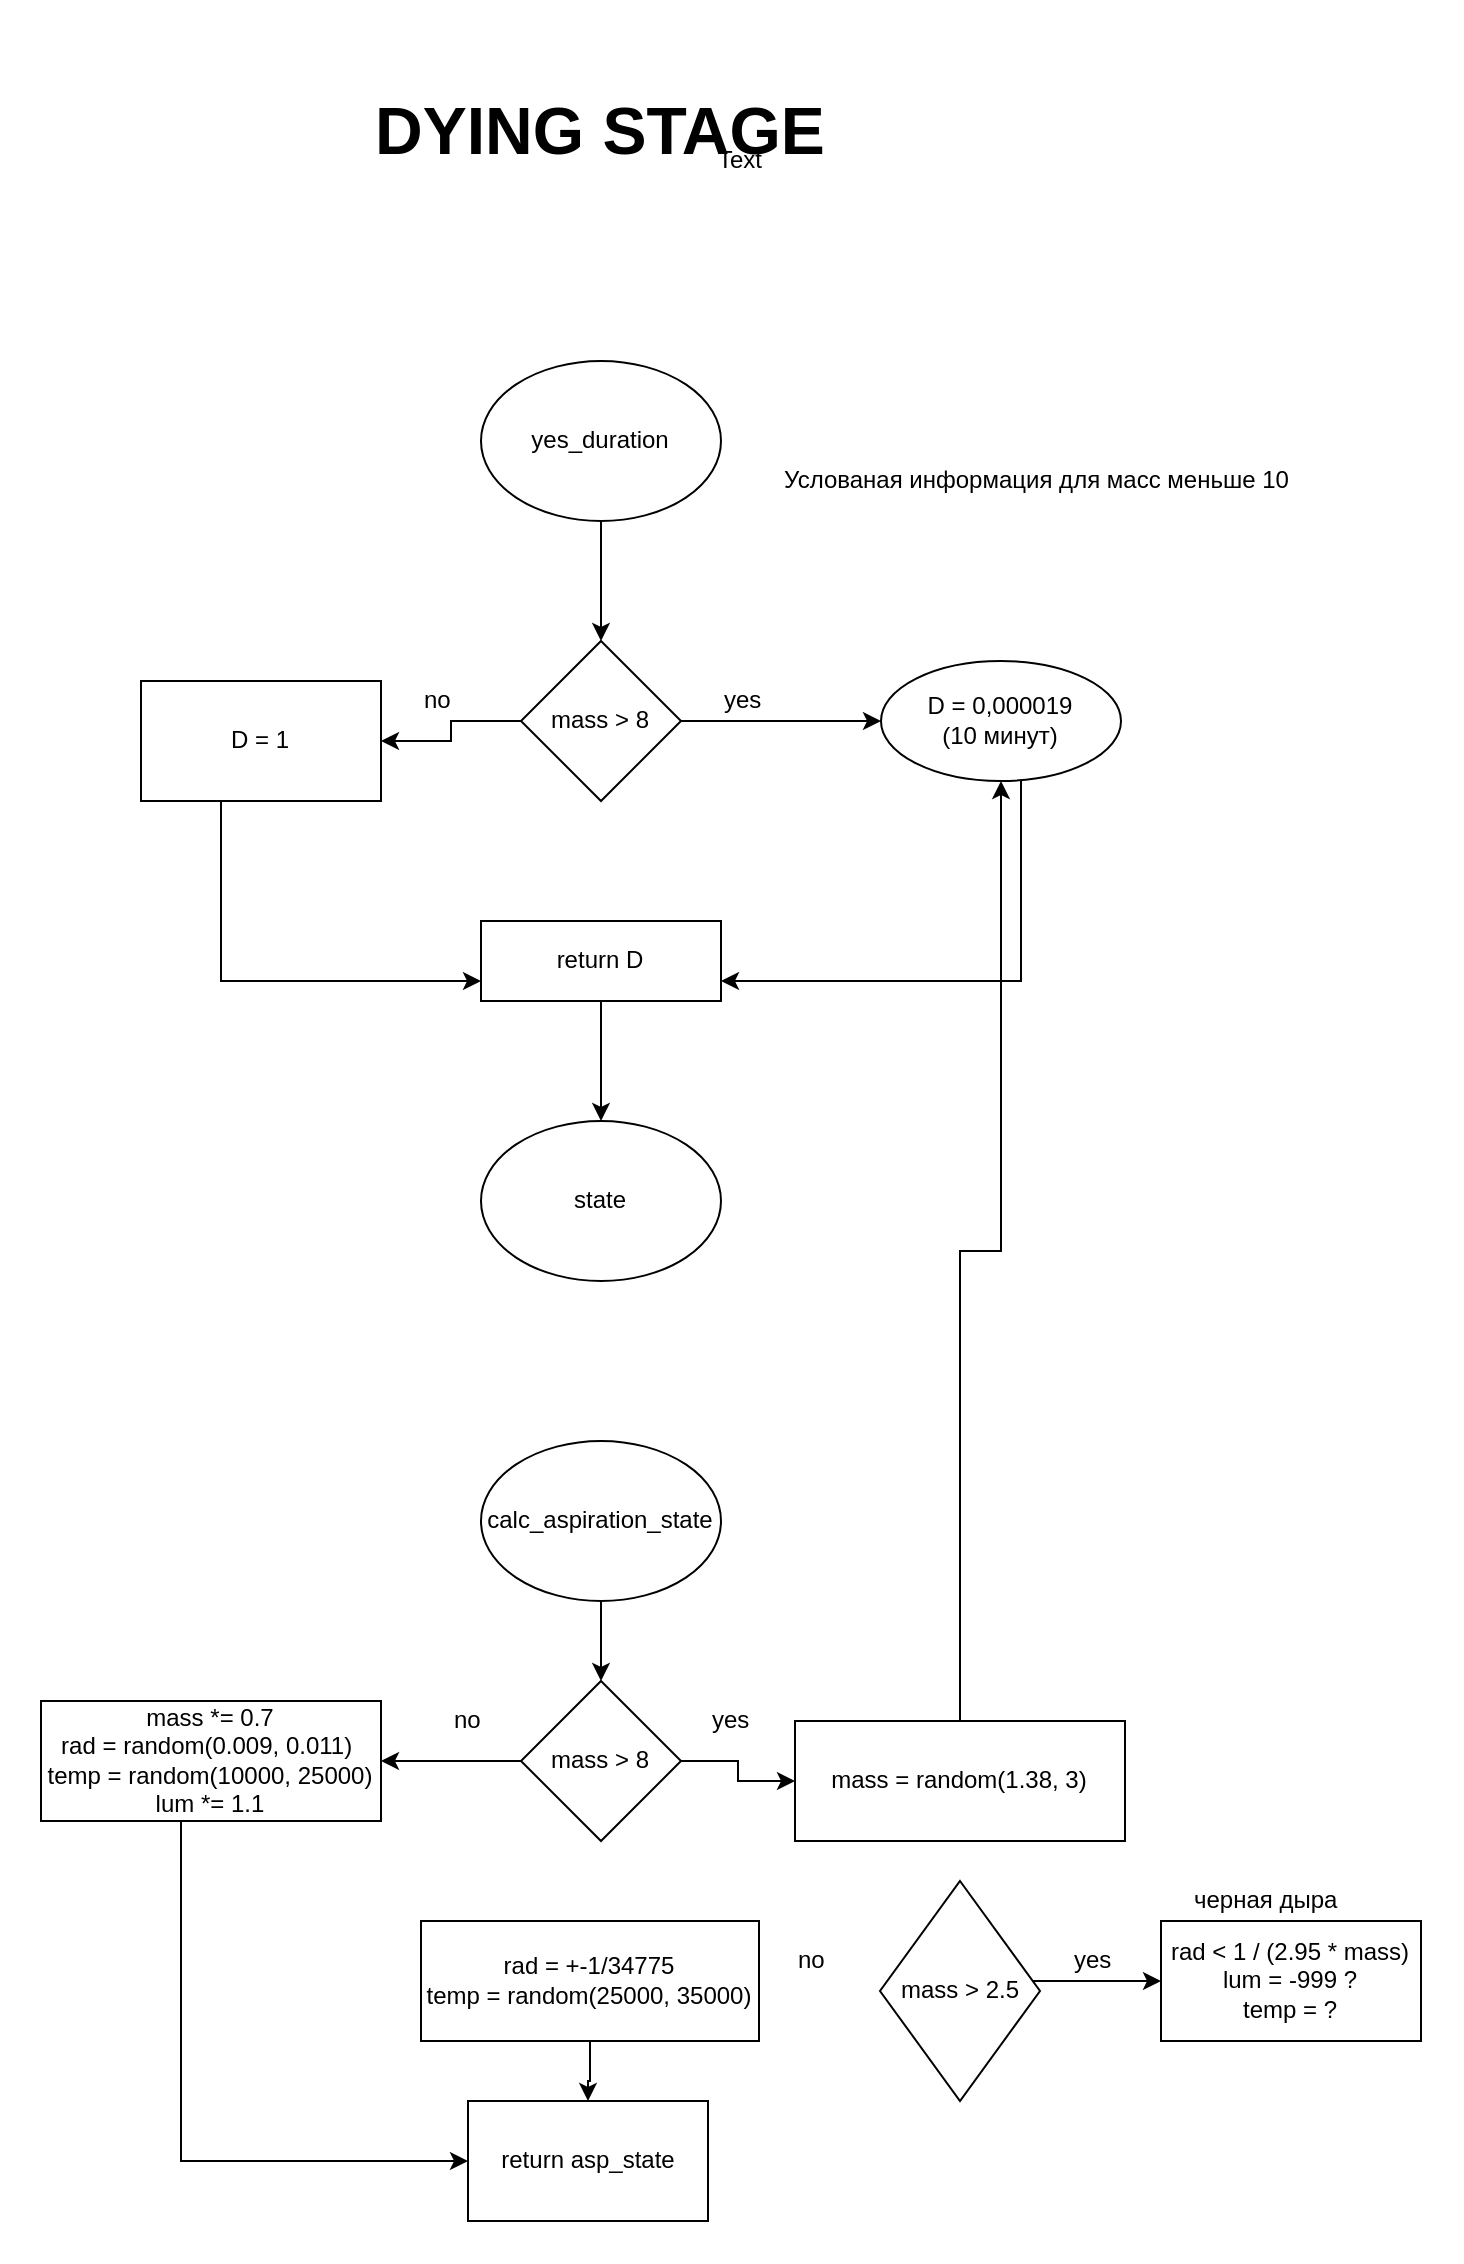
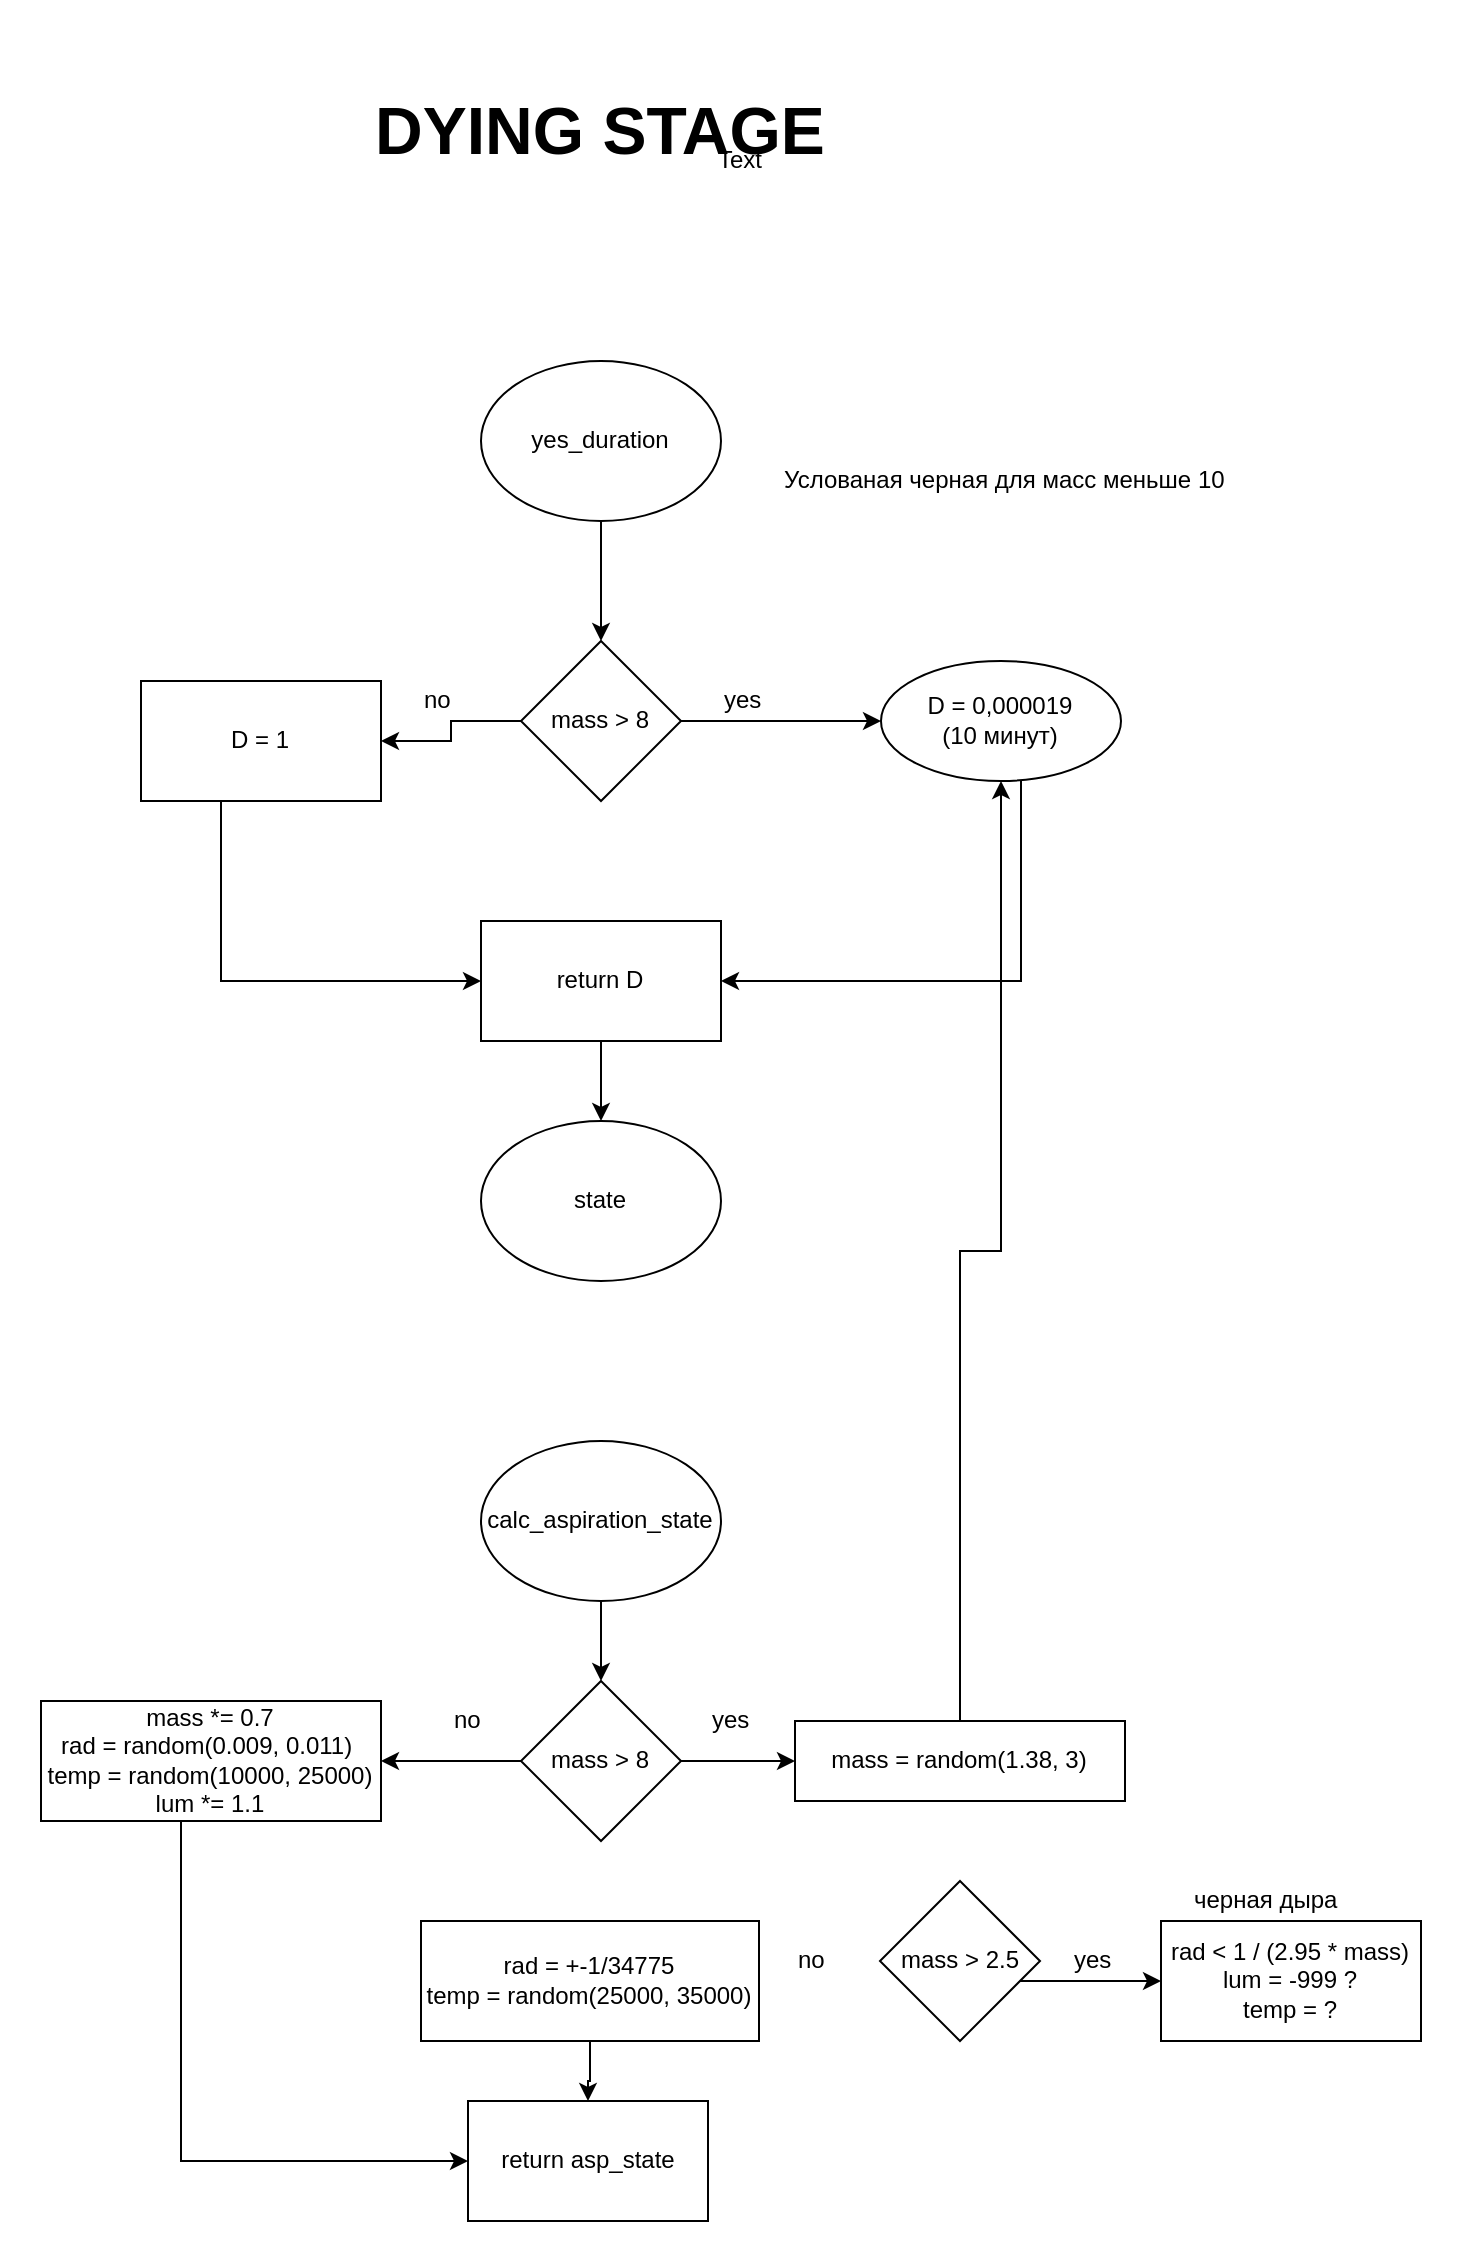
  <mxCell id="0" />
  <mxCell id="1" parent="0" />
  <mxCell id="2" style="edgeStyle=orthogonalEdgeStyle;rounded=0;orthogonalLoop=1;jettySize=auto;html=1;" edge="1" parent="1" source="3" target="8"><mxGeometry relative="1" as="geometry" /></mxCell>
  <mxCell id="3" value="yes_duration" style="ellipse;whiteSpace=wrap;html=1;" vertex="1" parent="1"><mxGeometry x="240" y="180" width="120" height="80" as="geometry" /></mxCell>
  <mxCell id="4" value="&lt;font style=&quot;font-size: 33px&quot;&gt;&lt;b&gt;DYING STAGE&lt;/b&gt;&lt;/font&gt;" style="text;html=1;strokeColor=none;fillColor=none;align=center;verticalAlign=middle;whiteSpace=wrap;rounded=0;" vertex="1" parent="1"><mxGeometry x="140" y="20" width="320" height="90" as="geometry" /></mxCell>
  <mxCell id="5" value="Text" style="text;html=1;resizable=0;points=[];autosize=1;align=left;verticalAlign=top;spacingTop=-4;" vertex="1" parent="1"><mxGeometry x="357" y="70" width="40" height="20" as="geometry" /></mxCell>
  <mxCell id="6" style="edgeStyle=orthogonalEdgeStyle;rounded=0;orthogonalLoop=1;jettySize=auto;html=1;" edge="1" parent="1" source="8" target="12"><mxGeometry relative="1" as="geometry" /></mxCell>
  <mxCell id="7" style="edgeStyle=orthogonalEdgeStyle;rounded=0;orthogonalLoop=1;jettySize=auto;html=1;" edge="1" parent="1" source="8" target="10"><mxGeometry relative="1" as="geometry" /></mxCell>
  <mxCell id="8" value="mass &amp;gt; 8" style="rhombus;whiteSpace=wrap;html=1;" vertex="1" parent="1"><mxGeometry x="260" y="320" width="80" height="80" as="geometry" /></mxCell>
  <mxCell id="9" style="edgeStyle=orthogonalEdgeStyle;rounded=0;orthogonalLoop=1;jettySize=auto;html=1;" edge="1" parent="1" source="10" target="18"><mxGeometry relative="1" as="geometry"><Array as="points"><mxPoint x="110" y="490" /></Array></mxGeometry></mxCell>
  <mxCell id="10" value="D = 1" style="rounded=0;whiteSpace=wrap;html=1;" vertex="1" parent="1"><mxGeometry x="70" y="340" width="120" height="60" as="geometry" /></mxCell>
  <mxCell id="11" style="edgeStyle=orthogonalEdgeStyle;rounded=0;orthogonalLoop=1;jettySize=auto;html=1;" edge="1" parent="1" source="12" target="18"><mxGeometry relative="1" as="geometry"><Array as="points"><mxPoint x="510" y="490" /></Array></mxGeometry></mxCell>
  <mxCell id="12" value="D =&amp;nbsp;0,000019&lt;br&gt;(10 минут)" style="ellipse;whiteSpace=wrap;html=1;" vertex="1" parent="1"><mxGeometry x="440" y="330" width="120" height="60" as="geometry" /></mxCell>
- <mxCell id="13" value="Услованая информация для масс меньше 10" style="text;html=1;resizable=0;points=[];autosize=1;align=left;verticalAlign=top;spacingTop=-4;" vertex="1" parent="1"><mxGeometry x="390" y="230" width="270" height="20" as="geometry" /></mxCell>
+ <mxCell id="13" value="Услованая черная для масс меньше 10" style="text;html=1;resizable=0;points=[];autosize=1;align=left;verticalAlign=top;spacingTop=-4;" vertex="1" parent="1"><mxGeometry x="390" y="230" width="270" height="20" as="geometry" /></mxCell>
  <mxCell id="14" value="yes" style="text;html=1;resizable=0;points=[];autosize=1;align=left;verticalAlign=top;spacingTop=-4;" vertex="1" parent="1"><mxGeometry x="360" y="340" width="30" height="20" as="geometry" /></mxCell>
  <mxCell id="15" value="no" style="text;html=1;resizable=0;points=[];autosize=1;align=left;verticalAlign=top;spacingTop=-4;" vertex="1" parent="1"><mxGeometry x="210" y="340" width="30" height="20" as="geometry" /></mxCell>
  <mxCell id="16" value="state" style="ellipse;whiteSpace=wrap;html=1;" vertex="1" parent="1"><mxGeometry x="240" y="560" width="120" height="80" as="geometry" /></mxCell>
  <mxCell id="17" style="edgeStyle=orthogonalEdgeStyle;rounded=0;orthogonalLoop=1;jettySize=auto;html=1;" edge="1" parent="1" source="18" target="16"><mxGeometry relative="1" as="geometry" /></mxCell>
- <mxCell id="18" value="return D" style="rounded=0;whiteSpace=wrap;html=1;" vertex="1" parent="1"><mxGeometry x="240" y="460" width="120" height="40" as="geometry" /></mxCell>
+ <mxCell id="18" value="return D" style="rounded=0;whiteSpace=wrap;html=1;" vertex="1" parent="1"><mxGeometry x="240" y="460" width="120" height="60" as="geometry" /></mxCell>
  <mxCell id="19" style="edgeStyle=orthogonalEdgeStyle;rounded=0;orthogonalLoop=1;jettySize=auto;html=1;" edge="1" parent="1" source="20" target="23"><mxGeometry relative="1" as="geometry" /></mxCell>
  <mxCell id="20" value="calc_aspiration_state" style="ellipse;whiteSpace=wrap;html=1;" vertex="1" parent="1"><mxGeometry x="240" y="720" width="120" height="80" as="geometry" /></mxCell>
  <mxCell id="21" style="edgeStyle=orthogonalEdgeStyle;rounded=0;orthogonalLoop=1;jettySize=auto;html=1;" edge="1" parent="1" source="23" target="25"><mxGeometry relative="1" as="geometry" /></mxCell>
  <mxCell id="22" style="edgeStyle=orthogonalEdgeStyle;rounded=0;orthogonalLoop=1;jettySize=auto;html=1;" edge="1" parent="1" source="23" target="28"><mxGeometry relative="1" as="geometry" /></mxCell>
  <mxCell id="23" value="mass &amp;gt; 8" style="rhombus;whiteSpace=wrap;html=1;" vertex="1" parent="1"><mxGeometry x="260" y="840" width="80" height="80" as="geometry" /></mxCell>
  <mxCell id="24" style="edgeStyle=orthogonalEdgeStyle;rounded=0;orthogonalLoop=1;jettySize=auto;html=1;" edge="1" parent="1" source="25" target="38"><mxGeometry relative="1" as="geometry"><Array as="points"><mxPoint x="90" y="1080" /></Array></mxGeometry></mxCell>
  <mxCell id="25" value="mass *= 0.7&lt;br&gt;rad = random(0.009, 0.011)&amp;nbsp;&lt;br&gt;temp = random(10000, 25000)&lt;br&gt;lum *= 1.1" style="rounded=0;whiteSpace=wrap;html=1;" vertex="1" parent="1"><mxGeometry x="20" y="850" width="170" height="60" as="geometry" /></mxCell>
  <mxCell id="26" value="no" style="text;html=1;resizable=0;points=[];autosize=1;align=left;verticalAlign=top;spacingTop=-4;" vertex="1" parent="1"><mxGeometry x="225" y="850" width="30" height="20" as="geometry" /></mxCell>
  <mxCell id="27" style="edgeStyle=orthogonalEdgeStyle;rounded=0;orthogonalLoop=1;jettySize=auto;html=1;" edge="1" parent="1" source="28" target="12"><mxGeometry relative="1" as="geometry" /></mxCell>
- <mxCell id="28" value="mass = random(1.38, 3)&lt;br&gt;" style="rounded=0;whiteSpace=wrap;html=1;" vertex="1" parent="1"><mxGeometry x="397" y="860" width="165" height="60" as="geometry" /></mxCell>
+ <mxCell id="28" value="mass = random(1.38, 3)&lt;br&gt;" style="rounded=0;whiteSpace=wrap;html=1;" vertex="1" parent="1"><mxGeometry x="397" y="860" width="165" height="40" as="geometry" /></mxCell>
  <mxCell id="29" style="edgeStyle=orthogonalEdgeStyle;rounded=0;orthogonalLoop=1;jettySize=auto;html=1;" edge="1" parent="1" source="30" target="34"><mxGeometry relative="1" as="geometry"><Array as="points"><mxPoint x="540" y="990" /><mxPoint x="540" y="990" /></Array></mxGeometry></mxCell>
- <mxCell id="30" value="mass &amp;gt; 2.5" style="rhombus;whiteSpace=wrap;html=1;" vertex="1" parent="1"><mxGeometry x="439.5" y="940" width="80" height="110" as="geometry" /></mxCell>
+ <mxCell id="30" value="mass &amp;gt; 2.5" style="rhombus;whiteSpace=wrap;html=1;" vertex="1" parent="1"><mxGeometry x="439.5" y="940" width="80" height="80" as="geometry" /></mxCell>
  <mxCell id="31" value="yes" style="text;html=1;resizable=0;points=[];autosize=1;align=left;verticalAlign=top;spacingTop=-4;" vertex="1" parent="1"><mxGeometry x="353.5" y="850" width="30" height="20" as="geometry" /></mxCell>
  <mxCell id="32" style="edgeStyle=orthogonalEdgeStyle;rounded=0;orthogonalLoop=1;jettySize=auto;html=1;" edge="1" parent="1" source="33" target="38"><mxGeometry relative="1" as="geometry" /></mxCell>
  <mxCell id="33" value="rad = +-1/34775&lt;br&gt;temp = random(25000, 35000)" style="rounded=0;whiteSpace=wrap;html=1;" vertex="1" parent="1"><mxGeometry x="210" y="960" width="169" height="60" as="geometry" /></mxCell>
  <mxCell id="34" value="rad &amp;lt; 1 / (2.95 * mass)&lt;br&gt;lum = -999 ?&lt;br&gt;temp = ?" style="rounded=0;whiteSpace=wrap;html=1;" vertex="1" parent="1"><mxGeometry x="580" y="960" width="130" height="60" as="geometry" /></mxCell>
  <mxCell id="35" value="черная дыра" style="text;html=1;resizable=0;points=[];autosize=1;align=left;verticalAlign=top;spacingTop=-4;" vertex="1" parent="1"><mxGeometry x="595" y="940" width="90" height="20" as="geometry" /></mxCell>
  <mxCell id="36" value="yes" style="text;html=1;resizable=0;points=[];autosize=1;align=left;verticalAlign=top;spacingTop=-4;" vertex="1" parent="1"><mxGeometry x="535" y="970" width="30" height="20" as="geometry" /></mxCell>
  <mxCell id="37" value="no" style="text;html=1;resizable=0;points=[];autosize=1;align=left;verticalAlign=top;spacingTop=-4;" vertex="1" parent="1"><mxGeometry x="397" y="970" width="30" height="20" as="geometry" /></mxCell>
  <mxCell id="38" value="return asp_state" style="rounded=0;whiteSpace=wrap;html=1;" vertex="1" parent="1"><mxGeometry x="233.5" y="1050" width="120" height="60" as="geometry" /></mxCell>
